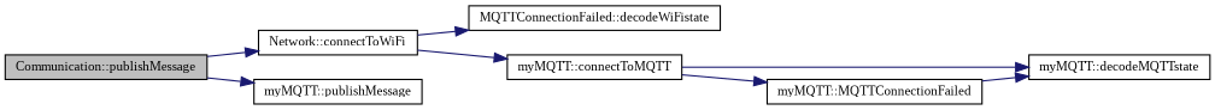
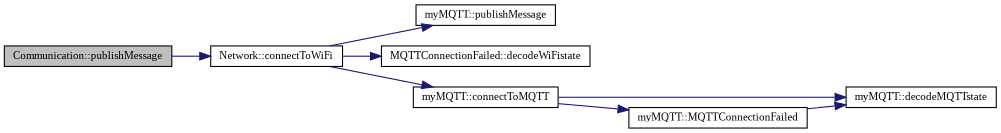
  digraph {
    fontname="Liberation Serif"
    rankdir=LR
    node [color=black fillcolor=white fontname="Liberation Serif" fontsize=10 shape=record style=filled]
    edge [color=midnightblue fontname="Liberation Serif" fontsize=10 labelfontname=Helvetica labelfontsize=10 style=solid]
    n1 [fillcolor=grey75 fontcolor=black height=0.2 label="Communication::publishMessage" width=0.4]
    n2 [height=0.2 label="Network::connectToWiFi" width=0.4]
    n3 [height=0.2 label="myMQTT::publishMessage" width=0.4]
    n4 [height=0.2 label="MQTTConnectionFailed::decodeWiFistate" width=0.4]
    n5 [height=0.2 label="myMQTT::connectToMQTT" width=0.4]
    n6 [height=0.2 label="myMQTT::decodeMQTTstate" width=0.4]
    n7 [height=0.2 label="myMQTT::MQTTConnectionFailed" width=0.4]
    n1 -> n2
-   n1 -> n3
+   n2 -> n3
    n2 -> n4
    n2 -> n5
    n5 -> n6
    n5 -> n7
    n7 -> n6
  }
